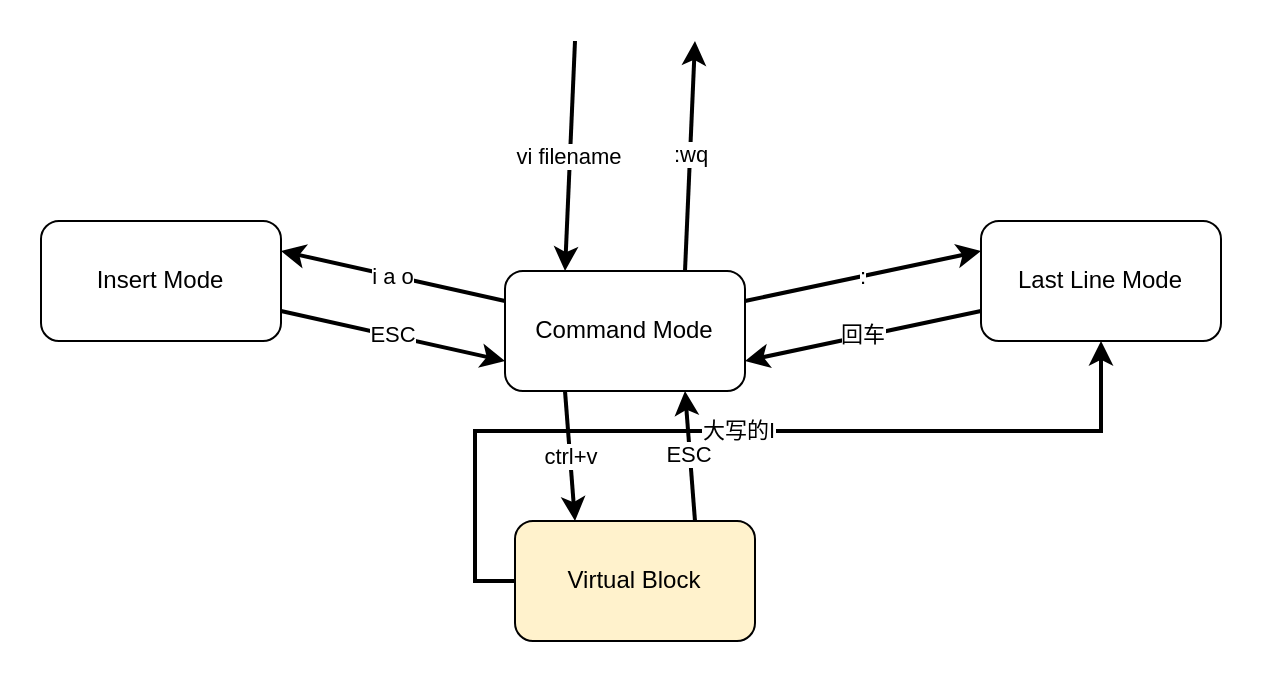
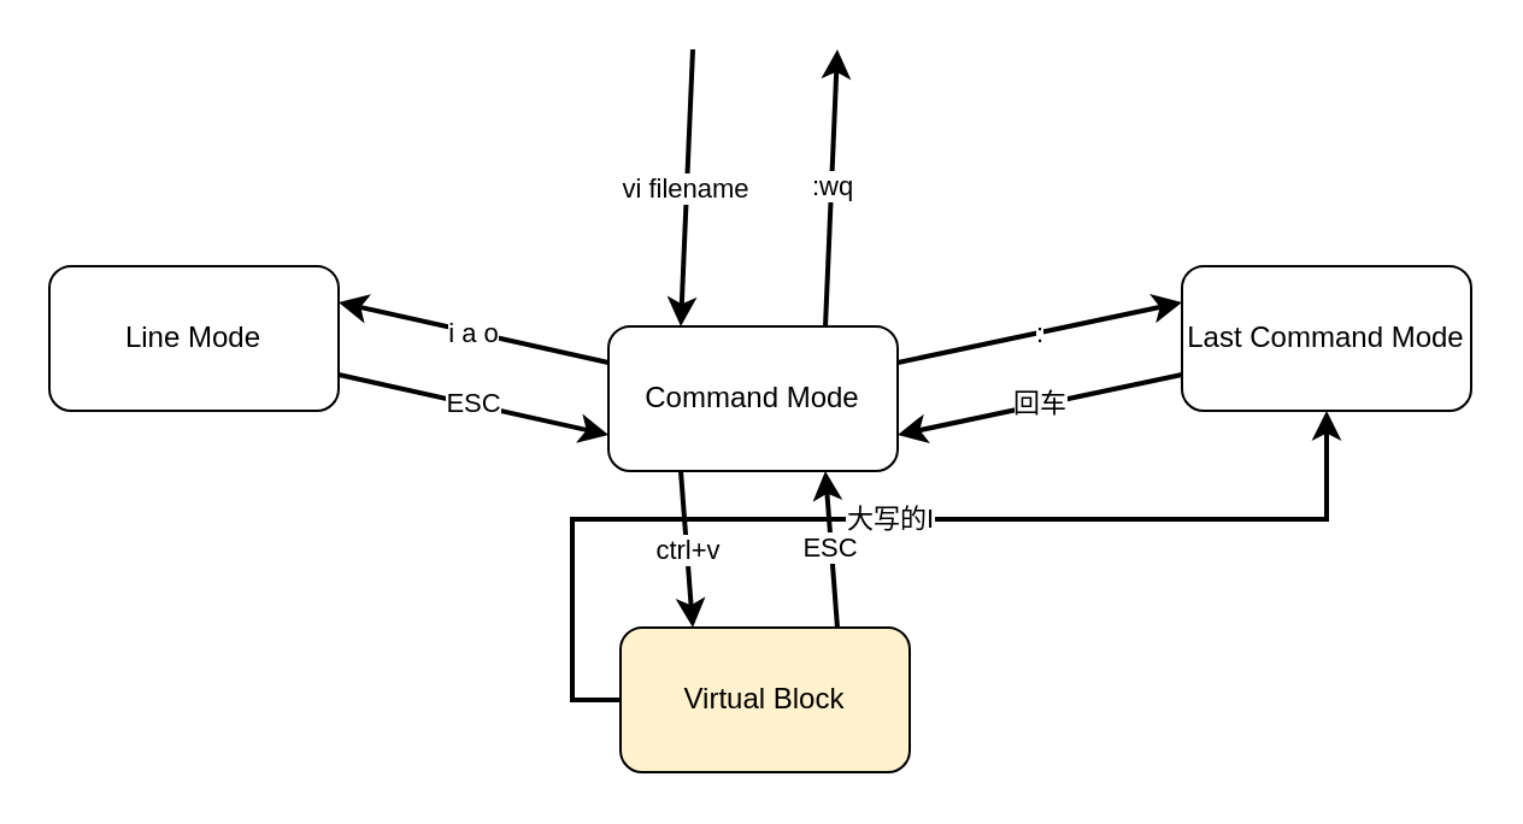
  <mxCell id="0" />
  <mxCell id="1" parent="0" />
  <mxCell id="2" value="" style="group" vertex="1" connectable="0" parent="1"><mxGeometry x="20" y="20" width="590" height="300" as="geometry" /></mxCell>
  <mxCell id="3" value="Command Mode" style="rounded=1;whiteSpace=wrap;html=1;" vertex="1" parent="2"><mxGeometry x="232" y="115" width="120" height="60" as="geometry" /></mxCell>
  <mxCell id="4" value="ESC" style="edgeStyle=none;rounded=0;orthogonalLoop=1;jettySize=auto;html=1;exitX=1;exitY=0.75;exitDx=0;exitDy=0;entryX=0;entryY=0.75;entryDx=0;entryDy=0;strokeWidth=2;" edge="1" parent="2" source="5" target="3"><mxGeometry relative="1" as="geometry" /></mxCell>
- <mxCell id="5" value="Insert Mode" style="rounded=1;whiteSpace=wrap;html=1;" vertex="1" parent="2"><mxGeometry y="90" width="120" height="60" as="geometry" /></mxCell>
+ <mxCell id="5" value="Line Mode" style="rounded=1;whiteSpace=wrap;html=1;" vertex="1" parent="2"><mxGeometry y="90" width="120" height="60" as="geometry" /></mxCell>
  <mxCell id="6" value="i a o" style="edgeStyle=none;rounded=0;orthogonalLoop=1;jettySize=auto;html=1;exitX=0;exitY=0.25;exitDx=0;exitDy=0;entryX=1;entryY=0.25;entryDx=0;entryDy=0;strokeWidth=2;" edge="1" parent="2" source="3" target="5"><mxGeometry relative="1" as="geometry" /></mxCell>
  <mxCell id="7" value="回车" style="edgeStyle=none;rounded=0;orthogonalLoop=1;jettySize=auto;html=1;exitX=0;exitY=0.75;exitDx=0;exitDy=0;entryX=1;entryY=0.75;entryDx=0;entryDy=0;strokeWidth=2;" edge="1" parent="2" source="8" target="3"><mxGeometry relative="1" as="geometry" /></mxCell>
- <mxCell id="8" value="Last Line Mode" style="rounded=1;whiteSpace=wrap;html=1;" vertex="1" parent="2"><mxGeometry x="470" y="90" width="120" height="60" as="geometry" /></mxCell>
+ <mxCell id="8" value="Last Command Mode" style="rounded=1;whiteSpace=wrap;html=1;" vertex="1" parent="2"><mxGeometry x="470" y="90" width="120" height="60" as="geometry" /></mxCell>
  <mxCell id="9" value=":" style="edgeStyle=none;rounded=0;orthogonalLoop=1;jettySize=auto;html=1;exitX=1;exitY=0.25;exitDx=0;exitDy=0;entryX=0;entryY=0.25;entryDx=0;entryDy=0;strokeWidth=2;" edge="1" parent="2" source="3" target="8"><mxGeometry relative="1" as="geometry" /></mxCell>
  <mxCell id="10" value="ESC" style="edgeStyle=none;rounded=0;orthogonalLoop=1;jettySize=auto;html=1;exitX=0.75;exitY=0;exitDx=0;exitDy=0;entryX=0.75;entryY=1;entryDx=0;entryDy=0;strokeWidth=2;" edge="1" parent="2" source="12" target="3"><mxGeometry relative="1" as="geometry" /></mxCell>
  <mxCell id="11" value="大写的I" style="edgeStyle=orthogonalEdgeStyle;rounded=0;orthogonalLoop=1;jettySize=auto;html=1;exitX=0;exitY=0.5;exitDx=0;exitDy=0;strokeWidth=2;" edge="1" parent="2" source="12" target="8"><mxGeometry relative="1" as="geometry" /></mxCell>
  <mxCell id="12" value="Virtual Block" style="rounded=1;whiteSpace=wrap;html=1;fillColor=#fff2cc;" vertex="1" parent="2"><mxGeometry x="237" y="240" width="120" height="60" as="geometry" /></mxCell>
  <mxCell id="13" value="ctrl+v" style="edgeStyle=none;rounded=0;orthogonalLoop=1;jettySize=auto;html=1;exitX=0.25;exitY=1;exitDx=0;exitDy=0;entryX=0.25;entryY=0;entryDx=0;entryDy=0;strokeWidth=2;" edge="1" parent="2" source="3" target="12"><mxGeometry relative="1" as="geometry" /></mxCell>
  <mxCell id="14" value="vi filename" style="endArrow=classic;html=1;rounded=0;entryX=0.25;entryY=0;entryDx=0;entryDy=0;strokeWidth=2;" edge="1" parent="2" target="3"><mxGeometry width="50" height="50" relative="1" as="geometry"><mxPoint x="267" as="sourcePoint" /><mxPoint x="110" y="120" as="targetPoint" /></mxGeometry></mxCell>
  <mxCell id="15" value=":wq" style="endArrow=classic;html=1;rounded=0;exitX=0.75;exitY=0;exitDx=0;exitDy=0;strokeWidth=2;" edge="1" parent="2" source="3"><mxGeometry width="50" height="50" relative="1" as="geometry"><mxPoint x="70" y="130" as="sourcePoint" /><mxPoint x="327" as="targetPoint" /></mxGeometry></mxCell>
